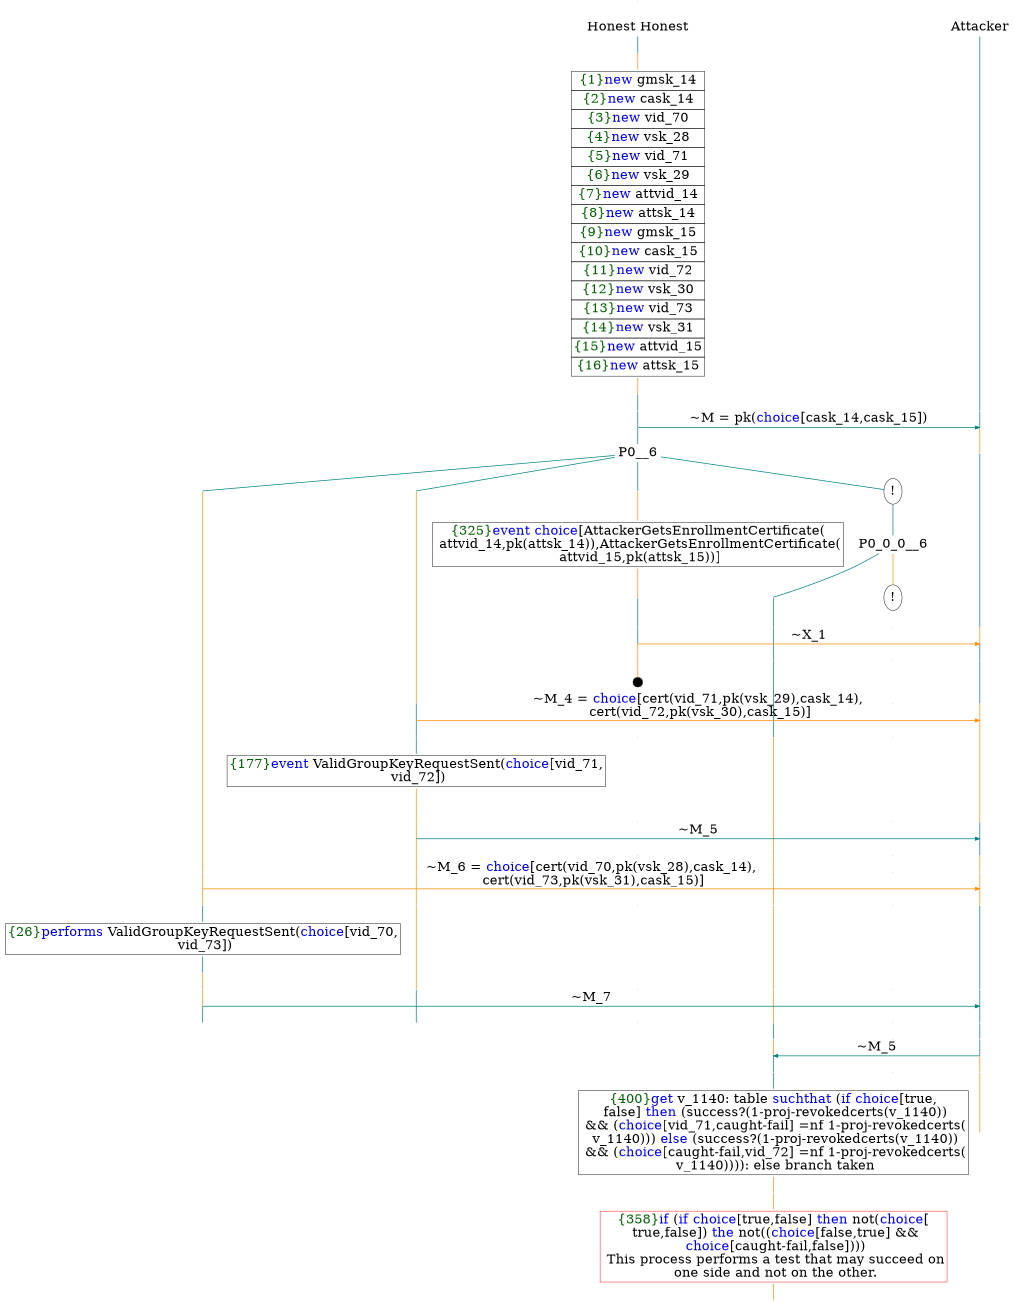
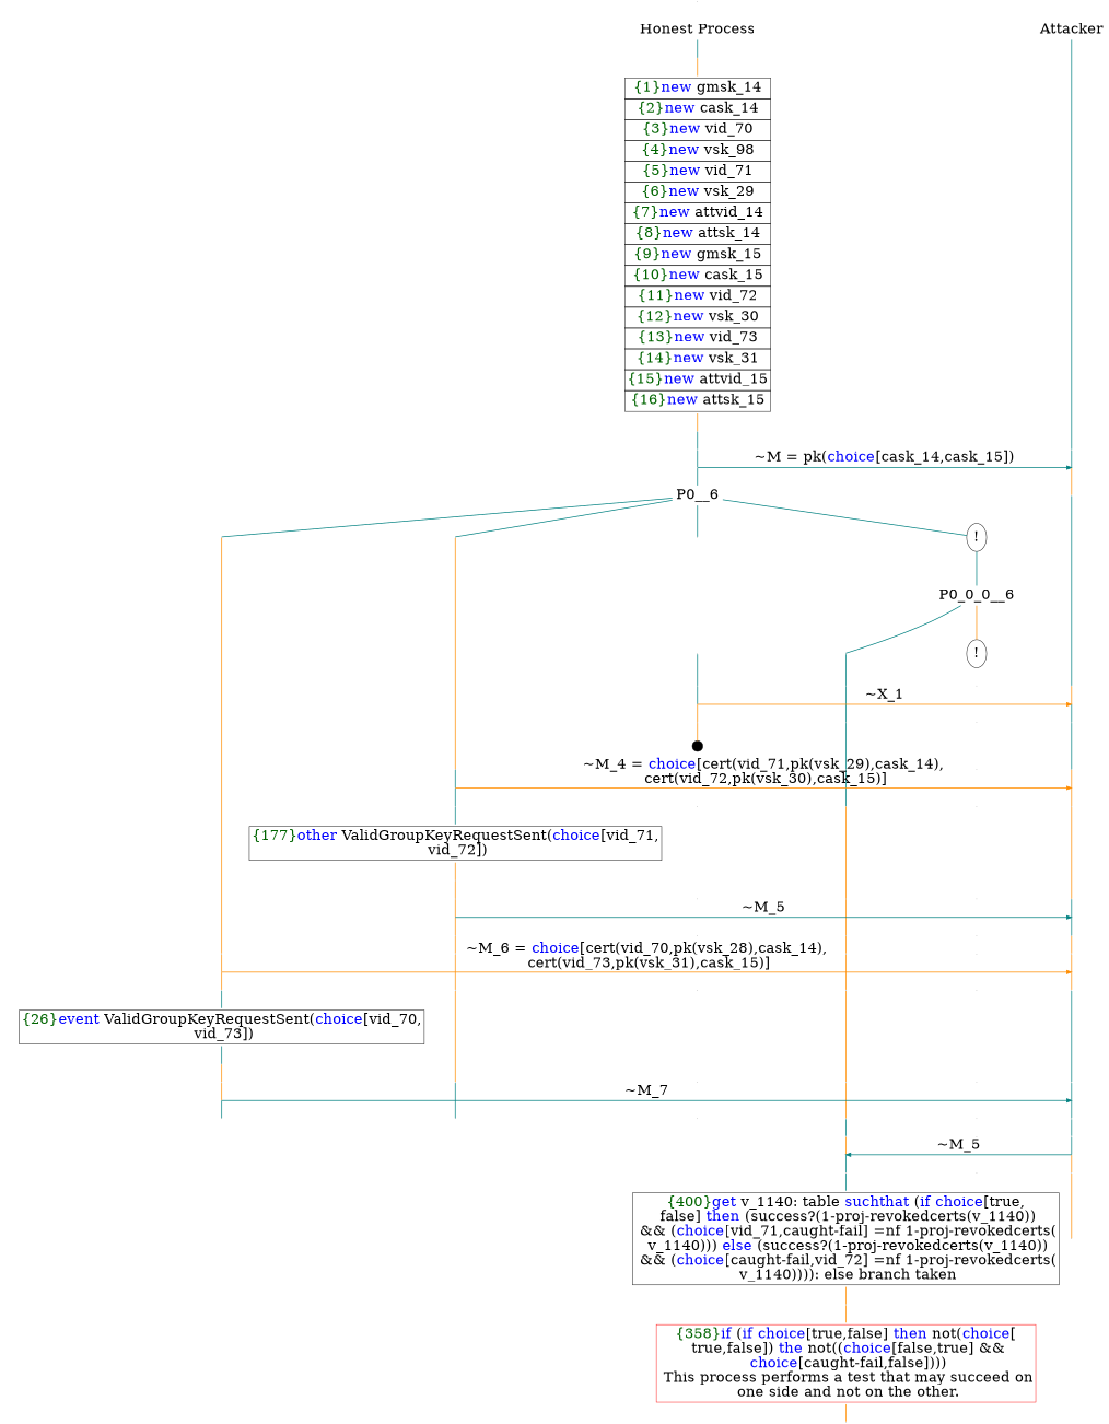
  digraph {
    ordering=out
    node [fontsize=30 shape=point]
    edge [arrowhead=none color=darkorange fontsize=30 penwidth=1.6 weight=100]
    P0_3__9 [height=0 width=0]
    P0_2__16 [height=0 width=0]
    P0_1__18 [height=0 style=invisible width=0]
    P0_0_0_1__14 [height=0 width=0]
    P0_0_0_0__14 [height=0 style=invisible width=0]
    P__15 [height=0 width=0]
-   n7 [height=0 label="Honest Honest" shape=plaintext width=0]
+   n7 [height=0 label="Honest Process" shape=plaintext width=0]
    n8 [height=0 label=Attacker shape=plaintext width=0]
    P0__4 [height=0 width=0]
    P__1 [height=0 width=0]
    P0__5 [height=0 width=0]
    P__2 [height=0 width=0]
    P0__6 [fixedsize=false height=0 shape=none width=0]
    P__3 [height=0 width=0]
    P0_3__6 [height=0 width=0]
    P0_2__6 [height=0 width=0]
    P0_1__6 [height=0 width=0]
    n18 [height=0 label="!" shape=ellipse width=0]
    P0_0_0_1__6 [height=0 width=0]
    n20 [height=0 label="!" shape=ellipse width=0]
    P0_1__9 [height=0 width=0]
    P0_0_0_1__7 [height=0 width=0]
    P0_0_0_0__7 [height=0 style=invisible width=0]
    P__4 [height=0 width=0]
    P0_1__10 [height=0 width=0]
    P__5 [height=0 width=0]
    P0_1__11 [height=0 width=0]
    P0_0_0_1__8 [height=0 width=0]
    P0_0_0_0__8 [height=0 style=invisible width=0]
    P__6 [height=0 width=0]
    P0_2__7 [height=0 width=0]
    P0_1__13 [height=0 style=invisible width=0]
    P0_0_0_1__9 [height=0 width=0]
    P0_0_0_0__9 [height=0 style=invisible width=0]
    P__7 [height=0 width=0]
    P0_2__8 [height=0 width=0]
    P__8 [height=0 width=0]
    P0_2__9 [height=0 width=0]
    P0_1__14 [height=0 style=invisible width=0]
    P0_0_0_1__10 [height=0 width=0]
    P0_0_0_0__10 [height=0 style=invisible width=0]
    P__9 [height=0 width=0]
    P0_2__12 [height=0 width=0]
    P0_1__15 [height=0 style=invisible width=0]
    P0_0_0_1__11 [height=0 width=0]
    P0_0_0_0__11 [height=0 style=invisible width=0]
    P__10 [height=0 width=0]
    P0_2__13 [height=0 width=0]
    P__11 [height=0 width=0]
    P0_2__14 [height=0 width=0]
    P0_1__16 [height=0 style=invisible width=0]
    P0_0_0_1__12 [height=0 width=0]
    P0_0_0_0__12 [height=0 style=invisible width=0]
    P__12 [height=0 width=0]
    P0_3__7 [height=0 width=0]
    P0_2__15 [height=0 width=0]
    P0_1__17 [height=0 style=invisible width=0]
    P0_0_0_1__13 [height=0 width=0]
    P0_0_0_0__13 [height=0 style=invisible width=0]
    P__13 [height=0 width=0]
    P0_3__8 [height=0 width=0]
    P__14 [height=0 width=0]
    P0_3__12 [height=0 width=0]
    P0_2__17 [height=0 width=0]
    P0_1__19 [height=0 style=invisible width=0]
    P0_0_0_1__15 [height=0 width=0]
    P0_0_0_0__15 [height=0 style=invisible width=0]
    P__16 [height=0 width=0]
    P0_3__13 [height=0 width=0]
    P__17 [height=0 width=0]
    P0_3__14 [height=0 width=0]
    P0_2__18 [height=0 width=0]
    P0_1__20 [height=0 style=invisible width=0]
    P0_0_0_1__16 [height=0 width=0]
    P0_0_0_0__16 [height=0 style=invisible width=0]
    P__18 [height=0 width=0]
    P0_0_0_1__17 [height=0 width=0]
    P0_0_0_0__17 [height=0 style=invisible width=0]
    P__19 [height=0 width=0]
    P0_0_0_1__18 [height=0 width=0]
    P__20 [height=0 width=0]
    P0_0_0_1__19 [height=0 width=0]
    P0_0_0_0__18 [height=0 style=invisible width=0]
    P__21 [height=0 width=0]
    n85 [height=0 label=<<TABLE BORDER="0" CELLBORDER="1" CELLSPACING="0" CELLPADDING="4"> <TR><TD><FONT COLOR="darkgreen">{400}</FONT><FONT COLOR="blue">get</FONT> v_1140: table <FONT COLOR="blue">suchthat</FONT> (<FONT COLOR="blue">if</FONT> <FONT COLOR="blue">choice</FONT>[true,<br/> false] <FONT COLOR="blue">then</FONT> (success?(1-proj-revokedcerts(v_1140))<br/> &amp;&amp; (<FONT COLOR="blue">choice</FONT>[vid_71,caught-fail] =nf 1-proj-revokedcerts(<br/> v_1140))) <FONT COLOR="blue">else</FONT> (success?(1-proj-revokedcerts(v_1140))<br/> &amp;&amp; (<FONT COLOR="blue">choice</FONT>[caught-fail,vid_72] =nf 1-proj-revokedcerts(<br/> v_1140)))): else branch taken</TD></TR></TABLE>> shape=plaintext width=0]
    P__22 [height=0 width=0]
    P0__1 [height=0 width=0]
-   n88 [height=0 label=<<TABLE BORDER="0" CELLBORDER="1" CELLSPACING="0" CELLPADDING="4"> <TR><TD><FONT COLOR="darkgreen">{325}</FONT><FONT COLOR="blue">event</FONT> <FONT COLOR="blue">choice</FONT>[AttackerGetsEnrollmentCertificate(<br/> attvid_14,pk(attsk_14)),AttackerGetsEnrollmentCertificate(<br/> attvid_15,pk(attsk_15))]</TD></TR></TABLE>> shape=plaintext width=0]
    P0_0_0__6 [fixedsize=false height=0 shape=none width=0]
    P0_1__12 [height=0.3 width=0.3]
-   n91 [height=0 label=<<TABLE BORDER="0" CELLBORDER="1" CELLSPACING="0" CELLPADDING="4"> <TR><TD><FONT COLOR="darkgreen">{177}</FONT><FONT COLOR="blue">event</FONT> ValidGroupKeyRequestSent(<FONT COLOR="blue">choice</FONT>[vid_71,<br/> vid_72])</TD></TR></TABLE>> shape=plaintext width=0]
-   n92 [height=0 label=<<TABLE BORDER="0" CELLBORDER="1" CELLSPACING="0" CELLPADDING="4"> <TR><TD><FONT COLOR="darkgreen">{26}</FONT><FONT COLOR="blue">performs</FONT> ValidGroupKeyRequestSent(<FONT COLOR="blue">choice</FONT>[vid_70,<br/> vid_73])</TD></TR></TABLE>> shape=plaintext width=0]
+   n91 [height=0 label=<<TABLE BORDER="0" CELLBORDER="1" CELLSPACING="0" CELLPADDING="4"> <TR><TD><FONT COLOR="darkgreen">{177}</FONT><FONT COLOR="blue">other</FONT> ValidGroupKeyRequestSent(<FONT COLOR="blue">choice</FONT>[vid_71,<br/> vid_72])</TD></TR></TABLE>> shape=plaintext width=0]
+   n92 [height=0 label=<<TABLE BORDER="0" CELLBORDER="1" CELLSPACING="0" CELLPADDING="4"> <TR><TD><FONT COLOR="darkgreen">{26}</FONT><FONT COLOR="blue">event</FONT> ValidGroupKeyRequestSent(<FONT COLOR="blue">choice</FONT>[vid_70,<br/> vid_73])</TD></TR></TABLE>> shape=plaintext width=0]
    P0_0_0_1__21 [height=0 width=0]
    Trace [height=0 width=0]
-   n95 [height=0 label=<<TABLE BORDER="0" CELLBORDER="1" CELLSPACING="0" CELLPADDING="4"> <TR><TD><FONT COLOR="darkgreen">{1}</FONT><FONT COLOR="blue">new </FONT>gmsk_14</TD></TR><TR><TD><FONT COLOR="darkgreen">{2}</FONT><FONT COLOR="blue">new </FONT>cask_14</TD></TR><TR><TD><FONT COLOR="darkgreen">{3}</FONT><FONT COLOR="blue">new </FONT>vid_70</TD></TR><TR><TD><FONT COLOR="darkgreen">{4}</FONT><FONT COLOR="blue">new </FONT>vsk_28</TD></TR><TR><TD><FONT COLOR="darkgreen">{5}</FONT><FONT COLOR="blue">new </FONT>vid_71</TD></TR><TR><TD><FONT COLOR="darkgreen">{6}</FONT><FONT COLOR="blue">new </FONT>vsk_29</TD></TR><TR><TD><FONT COLOR="darkgreen">{7}</FONT><FONT COLOR="blue">new </FONT>attvid_14</TD></TR><TR><TD><FONT COLOR="darkgreen">{8}</FONT><FONT COLOR="blue">new </FONT>attsk_14</TD></TR><TR><TD><FONT COLOR="darkgreen">{9}</FONT><FONT COLOR="blue">new </FONT>gmsk_15</TD></TR><TR><TD><FONT COLOR="darkgreen">{10}</FONT><FONT COLOR="blue">new </FONT>cask_15</TD></TR><TR><TD><FONT COLOR="darkgreen">{11}</FONT><FONT COLOR="blue">new </FONT>vid_72</TD></TR><TR><TD><FONT COLOR="darkgreen">{12}</FONT><FONT COLOR="blue">new </FONT>vsk_30</TD></TR><TR><TD><FONT COLOR="darkgreen">{13}</FONT><FONT COLOR="blue">new </FONT>vid_73</TD></TR><TR><TD><FONT COLOR="darkgreen">{14}</FONT><FONT COLOR="blue">new </FONT>vsk_31</TD></TR><TR><TD><FONT COLOR="darkgreen">{15}</FONT><FONT COLOR="blue">new </FONT>attvid_15</TD></TR><TR><TD><FONT COLOR="darkgreen">{16}</FONT><FONT COLOR="blue">new </FONT>attsk_15</TD></TR></TABLE>> shape=plaintext width=0]
+   n95 [height=0 label=<<TABLE BORDER="0" CELLBORDER="1" CELLSPACING="0" CELLPADDING="4"> <TR><TD><FONT COLOR="darkgreen">{1}</FONT><FONT COLOR="blue">new </FONT>gmsk_14</TD></TR><TR><TD><FONT COLOR="darkgreen">{2}</FONT><FONT COLOR="blue">new </FONT>cask_14</TD></TR><TR><TD><FONT COLOR="darkgreen">{3}</FONT><FONT COLOR="blue">new </FONT>vid_70</TD></TR><TR><TD><FONT COLOR="darkgreen">{4}</FONT><FONT COLOR="blue">new </FONT>vsk_98</TD></TR><TR><TD><FONT COLOR="darkgreen">{5}</FONT><FONT COLOR="blue">new </FONT>vid_71</TD></TR><TR><TD><FONT COLOR="darkgreen">{6}</FONT><FONT COLOR="blue">new </FONT>vsk_29</TD></TR><TR><TD><FONT COLOR="darkgreen">{7}</FONT><FONT COLOR="blue">new </FONT>attvid_14</TD></TR><TR><TD><FONT COLOR="darkgreen">{8}</FONT><FONT COLOR="blue">new </FONT>attsk_14</TD></TR><TR><TD><FONT COLOR="darkgreen">{9}</FONT><FONT COLOR="blue">new </FONT>gmsk_15</TD></TR><TR><TD><FONT COLOR="darkgreen">{10}</FONT><FONT COLOR="blue">new </FONT>cask_15</TD></TR><TR><TD><FONT COLOR="darkgreen">{11}</FONT><FONT COLOR="blue">new </FONT>vid_72</TD></TR><TR><TD><FONT COLOR="darkgreen">{12}</FONT><FONT COLOR="blue">new </FONT>vsk_30</TD></TR><TR><TD><FONT COLOR="darkgreen">{13}</FONT><FONT COLOR="blue">new </FONT>vid_73</TD></TR><TR><TD><FONT COLOR="darkgreen">{14}</FONT><FONT COLOR="blue">new </FONT>vsk_31</TD></TR><TR><TD><FONT COLOR="darkgreen">{15}</FONT><FONT COLOR="blue">new </FONT>attvid_15</TD></TR><TR><TD><FONT COLOR="darkgreen">{16}</FONT><FONT COLOR="blue">new </FONT>attsk_15</TD></TR></TABLE>> shape=plaintext width=0]
    P0__3 [height=0 width=0]
    P0_1__8 [height=0 width=0]
    P0_2__11 [height=0 width=0]
    P0_3__11 [height=0 width=0]
    n100 [color=red height=0 label=<<TABLE BORDER="0" CELLBORDER="1" CELLSPACING="0" CELLPADDING="4"> <TR><TD><FONT COLOR="darkgreen">{358}</FONT><FONT COLOR="blue">if</FONT> (<FONT COLOR="blue">if</FONT> <FONT COLOR="blue">choice</FONT>[true,false] <FONT COLOR="blue">then</FONT> not(<FONT COLOR="blue">choice</FONT>[<br/> true,false]) <FONT COLOR="blue">the</FONT> not((<FONT COLOR="blue">choice</FONT>[false,true] &amp;&amp;<br/> <FONT COLOR="blue">choice</FONT>[caught-fail,false])))<br/> This process performs a test that may succeed on<br/> one side and not on the other.</TD></TR></TABLE>> shape=plaintext width=0]
    P0_0_0_1__23 [height=0 width=0]
    subgraph sub_1 {
      rank=same
      P0_3__9
      P0_2__16
      P0_1__18
      P0_0_0_1__14
      P0_0_0_0__14
      P__15
    }
    subgraph sub_2 {
      rank=same
      n7
      n8
    }
    subgraph sub_3 {
      rank=same
      P0__4
      P__1
    }
    subgraph sub_4 {
      rank=same
      P0__5
      P__2
    }
    subgraph sub_5 {
      rank=same
      P0__6
      P__3
    }
    subgraph sub_6 {
      rank=same
      P0_3__6
      P0_2__6
      P0_1__6
      n18
    }
    subgraph sub_7 {
      rank=same
      P0_0_0_1__6
      n20
    }
    subgraph sub_8 {
      rank=same
      P0_1__9
      P0_0_0_1__7
      P0_0_0_0__7
      P__4
    }
    subgraph sub_9 {
      rank=same
      P0_1__10
      P__5
    }
    subgraph sub_10 {
      rank=same
      P0_1__11
      P0_0_0_1__8
      P0_0_0_0__8
      P__6
    }
    subgraph sub_11 {
      rank=same
      P0_2__7
      P0_1__13
      P0_0_0_1__9
      P0_0_0_0__9
      P__7
    }
    subgraph sub_12 {
      rank=same
      P0_2__8
      P__8
    }
    subgraph sub_13 {
      rank=same
      P0_2__9
      P0_1__14
      P0_0_0_1__10
      P0_0_0_0__10
      P__9
    }
    subgraph sub_14 {
      rank=same
      P0_2__12
      P0_1__15
      P0_0_0_1__11
      P0_0_0_0__11
      P__10
    }
    subgraph sub_15 {
      rank=same
      P0_2__13
      P__11
    }
    subgraph sub_16 {
      rank=same
      P0_2__14
      P0_1__16
      P0_0_0_1__12
      P0_0_0_0__12
      P__12
    }
    subgraph sub_17 {
      rank=same
      P0_3__7
      P0_2__15
      P0_1__17
      P0_0_0_1__13
      P0_0_0_0__13
      P__13
    }
    subgraph sub_18 {
      rank=same
      P0_3__8
      P__14
    }
    subgraph sub_19 {
      rank=same
      P0_3__12
      P0_2__17
      P0_1__19
      P0_0_0_1__15
      P0_0_0_0__15
      P__16
    }
    subgraph sub_20 {
      rank=same
      P0_3__13
      P__17
    }
    subgraph sub_21 {
      rank=same
      P0_3__14
      P0_2__18
      P0_1__20
      P0_0_0_1__16
      P0_0_0_0__16
      P__18
    }
    subgraph sub_22 {
      rank=same
      P0_0_0_1__17
      P0_0_0_0__17
      P__19
    }
    subgraph sub_23 {
      rank=same
      P0_0_0_1__18
      P__20
    }
    subgraph sub_24 {
      rank=same
      P0_0_0_1__19
      P0_0_0_0__18
      P__21
    }
    subgraph sub_25 {
      rank=same
      n85
      P__22
    }
    P0_3__9 -> n92 [color=teal]
    P0_2__16 -> P0_2__17
    P0_1__18 -> P0_1__19 [style=invisible color=""]
    P0_0_0_1__14 -> P0_0_0_1__15
    P0_0_0_0__14 -> P0_0_0_0__15 [style=invisible color=""]
    P__15 -> P__16 [color=teal]
    n7 -> P0__1 [color=teal]
    n8 -> P__1 [color=teal]
    P0__4 -> P0__5 [color=teal]
    P__1 -> P__2 [color=teal]
    P0__5 -> P__2 [arrowhead=normal color=teal label=<~M = pk(<FONT COLOR="blue">choice</FONT>[cask_14,cask_15])> weight=""]
    P0__5 -> P0__6 [color=teal]
    P__2 -> P__3
    P0__6 -> P0_3__6 [color=teal weight=""]
    P0__6 -> P0_2__6 [color=teal weight=""]
    P0__6 -> P0_1__6 [color=teal weight=""]
    P0__6 -> n18 [color=teal weight=""]
    P__3 -> P__4 [color=teal]
    P0_3__6 -> P0_3__7
    P0_2__6 -> P0_2__7
-   P0_1__6 -> n88
    n18 -> P0_0_0__6 [color=teal]
    P0_0_0_1__6 -> P0_0_0_1__7 [color=teal]
    n20 -> P0_0_0_0__7 [style=invisible color=""]
    P0_1__9 -> P0_1__10 [color=teal]
    P0_0_0_1__7 -> P0_0_0_1__8 [color=teal]
    P0_0_0_0__7 -> P0_0_0_0__8 [style=invisible color=""]
    P__4 -> P__5
    P0_1__10 -> P__5 [arrowhead=normal label=<~X_1> weight=""]
    P0_1__10 -> P0_1__11
    P__5 -> P__6 [color=teal]
    P0_1__11 -> P0_1__12
    P0_0_0_1__8 -> P0_0_0_1__9 [color=teal]
    P0_0_0_0__8 -> P0_0_0_0__9 [style=invisible color=""]
    P__6 -> P__7 [color=teal]
    P0_2__7 -> P0_2__8 [color=teal]
    P0_1__13 -> P0_1__14 [style=invisible color=""]
    P0_0_0_1__9 -> P0_0_0_1__10 [color=teal]
    P0_0_0_0__9 -> P0_0_0_0__10 [style=invisible color=""]
    P__7 -> P__8
    P0_2__8 -> P__8 [arrowhead=normal label=<~M_4 = <FONT COLOR="blue">choice</FONT>[cert(vid_71,pk(vsk_29),cask_14),<br/> cert(vid_72,pk(vsk_30),cask_15)]> weight=""]
    P0_2__8 -> P0_2__9 [color=teal]
    P__8 -> P__9
    P0_2__9 -> n91 [color=teal]
    P0_1__14 -> P0_1__15 [style=invisible color=""]
    P0_0_0_1__10 -> P0_0_0_1__11
    P0_0_0_0__10 -> P0_0_0_0__11 [style=invisible color=""]
    P__9 -> P__10
    P0_2__12 -> P0_2__13
    P0_1__15 -> P0_1__16 [style=invisible color=""]
    P0_0_0_1__11 -> P0_0_0_1__12
    P0_0_0_0__11 -> P0_0_0_0__12 [style=invisible color=""]
    P__10 -> P__11 [color=teal]
    P0_2__13 -> P__11 [arrowhead=normal color=teal label=<~M_5> weight=""]
    P0_2__13 -> P0_2__14
    P__11 -> P__12 [color=teal]
    P0_2__14 -> P0_2__15
    P0_1__16 -> P0_1__17 [style=invisible color=""]
    P0_0_0_1__12 -> P0_0_0_1__13
    P0_0_0_0__12 -> P0_0_0_0__13 [style=invisible color=""]
    P__12 -> P__13
    P0_3__7 -> P0_3__8
    P0_2__15 -> P0_2__16
    P0_1__17 -> P0_1__18 [style=invisible color=""]
    P0_0_0_1__13 -> P0_0_0_1__14
    P0_0_0_0__13 -> P0_0_0_0__14 [style=invisible color=""]
    P__13 -> P__14
    P0_3__8 -> P0_3__9
    P0_3__8 -> P__14 [arrowhead=normal label=<~M_6 = <FONT COLOR="blue">choice</FONT>[cert(vid_70,pk(vsk_28),cask_14),<br/> cert(vid_73,pk(vsk_31),cask_15)]> weight=""]
    P__14 -> P__15
    P0_3__12 -> P0_3__13
    P0_2__17 -> P0_2__18 [color=teal]
    P0_1__19 -> P0_1__20 [style=invisible color=""]
    P0_0_0_1__15 -> P0_0_0_1__16
    P0_0_0_0__15 -> P0_0_0_0__16 [style=invisible color=""]
    P__16 -> P__17 [color=teal]
    P0_3__13 -> P__17 [arrowhead=normal color=teal label=<~M_7> weight=""]
    P0_3__13 -> P0_3__14 [color=teal]
    P__17 -> P__18 [color=teal]
    P0_0_0_1__16 -> P0_0_0_1__17 [color=teal]
    P0_0_0_0__16 -> P0_0_0_0__17 [style=invisible color=""]
    P__18 -> P__19 [color=teal]
    P0_0_0_1__17 -> P0_0_0_1__18
    P0_0_0_0__17 -> P0_0_0_0__18 [style=invisible color=""]
    P__19 -> P__20 [color=teal]
    P0_0_0_1__18 -> P__20 [arrowhead=normal color=teal dir=back label=<~M_5> weight=""]
    P0_0_0_1__18 -> P0_0_0_1__19 [color=teal]
    P__20 -> P__21
    P0_0_0_1__19 -> n85 [color=teal]
    P__21 -> P__22
    n85 -> P0_0_0_1__21
    P0__1 -> n95
-   n88 -> P0_1__8
    P0_0_0__6 -> P0_0_0_1__6 [color=teal weight=""]
    P0_0_0__6 -> n20 [weight=""]
    P0_1__12 -> P0_1__13 [style=invisible color=""]
    n91 -> P0_2__11
    n92 -> P0_3__11 [color=teal]
    P0_0_0_1__21 -> n100
    Trace -> n7 [style=invisible color=""]
    n95 -> P0__3
    P0__3 -> P0__4 [color=teal]
    P0_1__8 -> P0_1__9 [color=teal]
    P0_2__11 -> P0_2__12
    P0_3__11 -> P0_3__12
    n100 -> P0_0_0_1__23
  }
